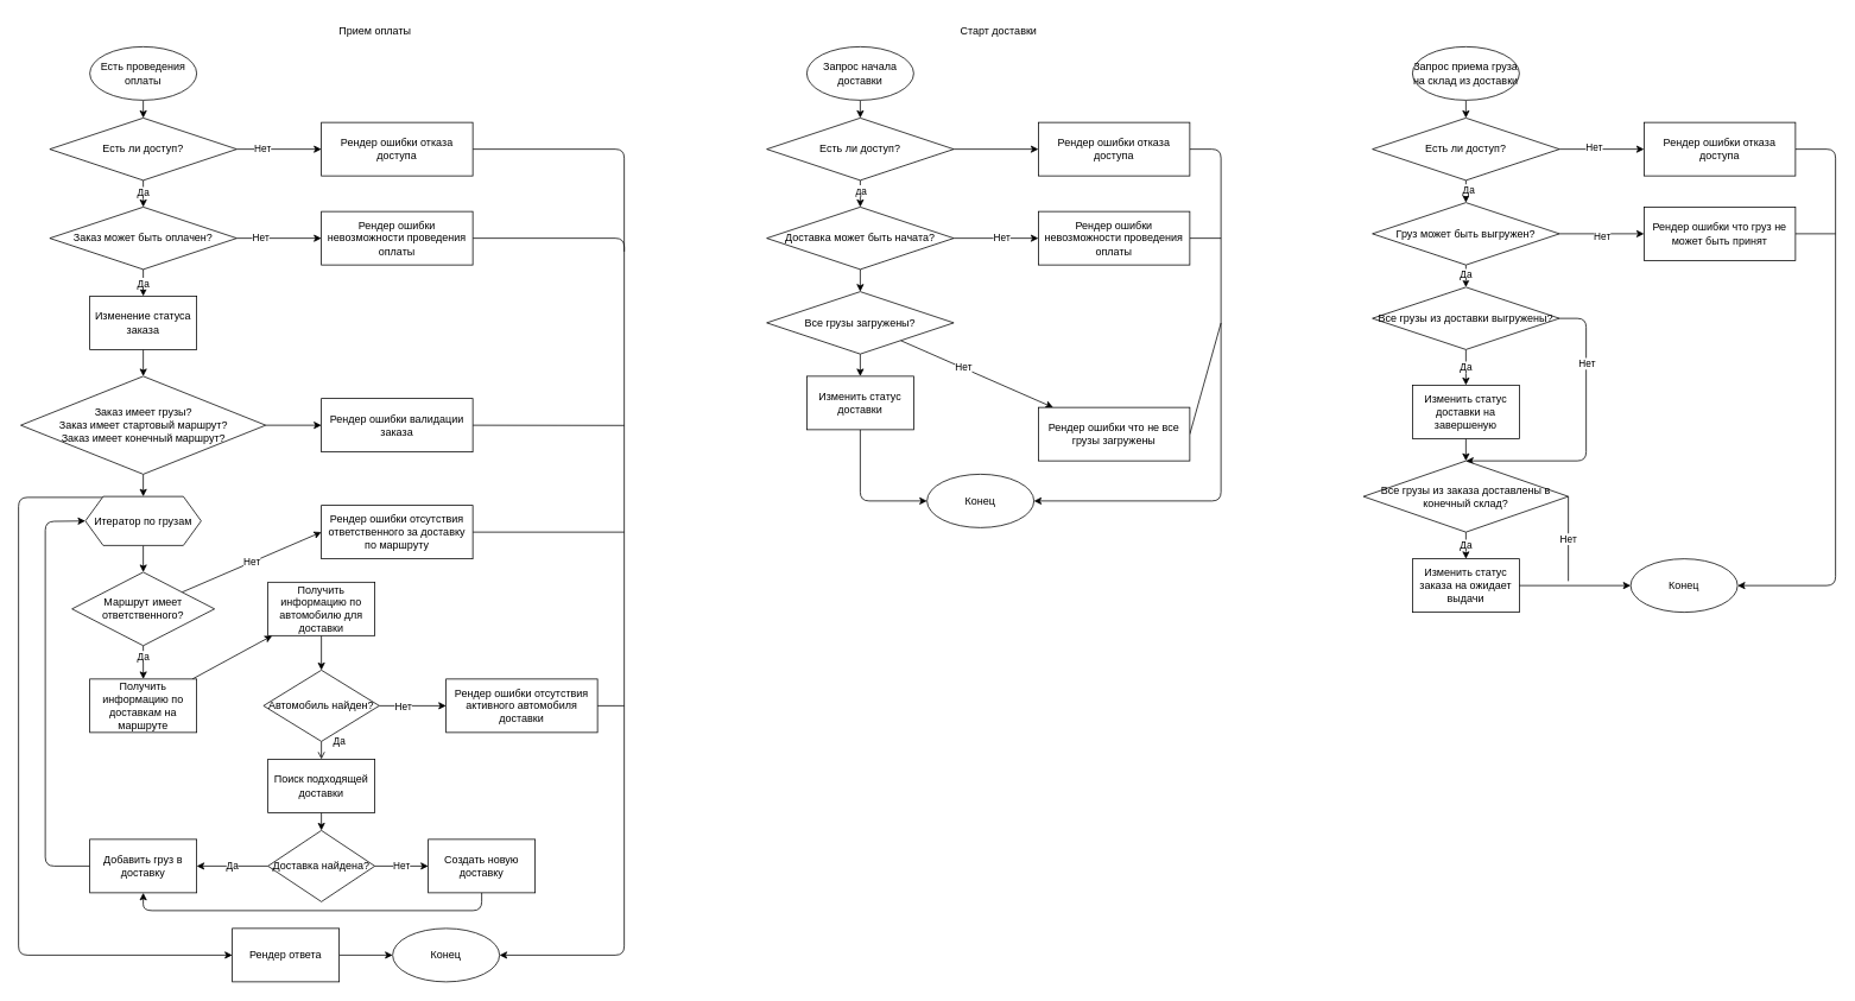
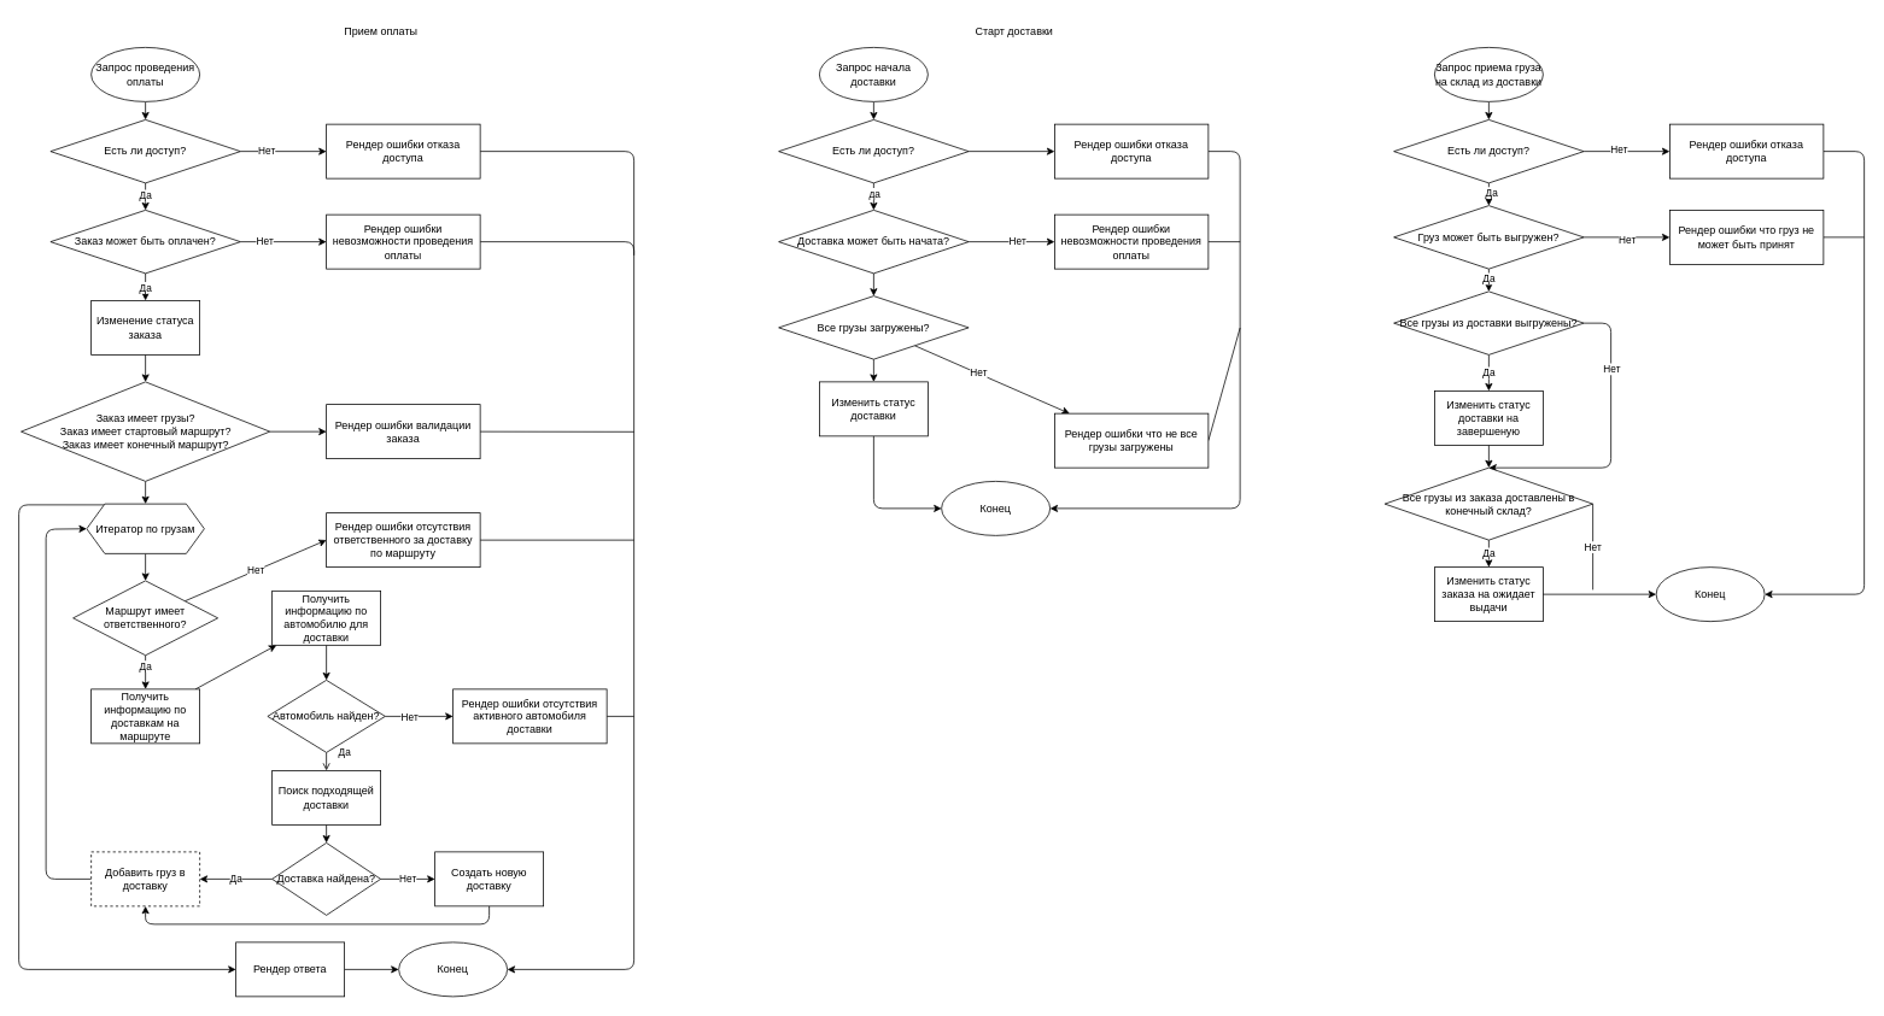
  <mxCell id="0" />
  <mxCell id="1" parent="0" />
  <mxCell id="2" value="" style="edgeStyle=none;html=1;" edge="1" parent="1" source="3" target="8"><mxGeometry relative="1" as="geometry" /></mxCell>
- <mxCell id="3" value="Есть проведения оплаты" style="ellipse;whiteSpace=wrap;html=1;" vertex="1" parent="1"><mxGeometry x="100" y="52" width="120" height="60" as="geometry" /></mxCell>
+ <mxCell id="3" value="Запрос проведения оплаты" style="ellipse;whiteSpace=wrap;html=1;" vertex="1" parent="1"><mxGeometry x="100" y="52" width="120" height="60" as="geometry" /></mxCell>
  <mxCell id="4" value="" style="edgeStyle=none;html=1;" edge="1" parent="1" source="8" target="13"><mxGeometry relative="1" as="geometry" /></mxCell>
  <mxCell id="5" value="Да" style="edgeLabel;html=1;align=center;verticalAlign=middle;resizable=0;points=[];" vertex="1" connectable="0" parent="4"><mxGeometry x="-0.136" y="-1" relative="1" as="geometry"><mxPoint as="offset" /></mxGeometry></mxCell>
  <mxCell id="6" value="" style="edgeStyle=none;html=1;" edge="1" parent="1" source="8" target="54"><mxGeometry relative="1" as="geometry" /></mxCell>
  <mxCell id="7" value="Нет" style="edgeLabel;html=1;align=center;verticalAlign=middle;resizable=0;points=[];" vertex="1" connectable="0" parent="6"><mxGeometry x="-0.418" y="2" relative="1" as="geometry"><mxPoint as="offset" /></mxGeometry></mxCell>
  <mxCell id="8" value="Есть ли доступ?" style="rhombus;whiteSpace=wrap;html=1;" vertex="1" parent="1"><mxGeometry x="55" y="132" width="210" height="70" as="geometry" /></mxCell>
  <mxCell id="9" value="" style="edgeStyle=none;html=1;" edge="1" parent="1" source="13" target="15"><mxGeometry relative="1" as="geometry" /></mxCell>
  <mxCell id="10" value="Да" style="edgeLabel;html=1;align=center;verticalAlign=middle;resizable=0;points=[];" vertex="1" connectable="0" parent="9"><mxGeometry x="0.012" y="-1" relative="1" as="geometry"><mxPoint as="offset" /></mxGeometry></mxCell>
  <mxCell id="11" value="" style="edgeStyle=none;html=1;" edge="1" parent="1" source="13" target="52"><mxGeometry relative="1" as="geometry" /></mxCell>
  <mxCell id="12" value="Нет" style="edgeLabel;html=1;align=center;verticalAlign=middle;resizable=0;points=[];" vertex="1" connectable="0" parent="11"><mxGeometry x="-0.455" y="2" relative="1" as="geometry"><mxPoint as="offset" /></mxGeometry></mxCell>
  <mxCell id="13" value="Заказ может быть оплачен?" style="rhombus;whiteSpace=wrap;html=1;" vertex="1" parent="1"><mxGeometry x="55" y="232" width="210" height="70" as="geometry" /></mxCell>
  <mxCell id="14" value="" style="edgeStyle=none;html=1;" edge="1" parent="1" source="15" target="18"><mxGeometry relative="1" as="geometry" /></mxCell>
  <mxCell id="15" value="Изменение статуса заказа" style="whiteSpace=wrap;html=1;" vertex="1" parent="1"><mxGeometry x="100" y="332" width="120" height="60" as="geometry" /></mxCell>
  <mxCell id="16" style="edgeStyle=none;html=1;entryX=0.5;entryY=0;entryDx=0;entryDy=0;" edge="1" parent="1" source="18" target="21"><mxGeometry relative="1" as="geometry" /></mxCell>
  <mxCell id="17" value="" style="edgeStyle=none;html=1;" edge="1" parent="1" source="18" target="50"><mxGeometry relative="1" as="geometry" /></mxCell>
  <mxCell id="18" value="Заказ имеет грузы?&lt;div&gt;Заказ имеет стартовый маршрут?&lt;/div&gt;&lt;div&gt;Заказ имеет конечный маршрут?&lt;/div&gt;" style="rhombus;whiteSpace=wrap;html=1;" vertex="1" parent="1"><mxGeometry x="22.5" y="422" width="275" height="110" as="geometry" /></mxCell>
  <mxCell id="19" value="" style="edgeStyle=none;html=1;" edge="1" parent="1" source="21" target="26"><mxGeometry relative="1" as="geometry" /></mxCell>
  <mxCell id="20" value="" style="edgeStyle=none;html=1;entryX=0;entryY=0.5;entryDx=0;entryDy=0;exitX=0.153;exitY=0.019;exitDx=0;exitDy=0;exitPerimeter=0;" edge="1" parent="1" source="21" target="45"><mxGeometry relative="1" as="geometry"><mxPoint x="269.999" y="584.583" as="sourcePoint" /><mxPoint x="629.793" y="653.25" as="targetPoint" /><Array as="points"><mxPoint x="20" y="558" /><mxPoint x="20" y="1072" /></Array></mxGeometry></mxCell>
  <mxCell id="21" value="Итератор по грузам" style="shape=hexagon;perimeter=hexagonPerimeter2;whiteSpace=wrap;html=1;fixedSize=1;" vertex="1" parent="1"><mxGeometry x="95" y="557" width="130" height="55" as="geometry" /></mxCell>
  <mxCell id="22" value="" style="edgeStyle=none;html=1;" edge="1" parent="1" source="26" target="30"><mxGeometry relative="1" as="geometry" /></mxCell>
  <mxCell id="23" value="Да" style="edgeLabel;html=1;align=center;verticalAlign=middle;resizable=0;points=[];" vertex="1" connectable="0" parent="22"><mxGeometry x="-0.337" y="-1" relative="1" as="geometry"><mxPoint as="offset" /></mxGeometry></mxCell>
  <mxCell id="24" style="edgeStyle=none;html=1;entryX=0;entryY=0.5;entryDx=0;entryDy=0;" edge="1" parent="1" source="26" target="56"><mxGeometry relative="1" as="geometry" /></mxCell>
  <mxCell id="25" value="Нет" style="edgeLabel;html=1;align=center;verticalAlign=middle;resizable=0;points=[];" vertex="1" connectable="0" parent="24"><mxGeometry x="-0.006" relative="1" as="geometry"><mxPoint as="offset" /></mxGeometry></mxCell>
  <mxCell id="26" value="Маршрут имеет ответственного?" style="rhombus;whiteSpace=wrap;html=1;" vertex="1" parent="1"><mxGeometry x="80" y="642" width="160" height="82.5" as="geometry" /></mxCell>
  <mxCell id="27" style="edgeStyle=none;html=1;entryX=0;entryY=0.5;entryDx=0;entryDy=0;" edge="1" parent="1" source="28" target="21"><mxGeometry relative="1" as="geometry"><Array as="points"><mxPoint x="50" y="972" /><mxPoint x="50" y="585" /></Array></mxGeometry></mxCell>
- <mxCell id="28" value="Добавить груз в доставку" style="whiteSpace=wrap;html=1;" vertex="1" parent="1"><mxGeometry x="100" y="942" width="120" height="60" as="geometry" /></mxCell>
+ <mxCell id="28" value="Добавить груз в доставку" style="whiteSpace=wrap;html=1;dashed=1;" vertex="1" parent="1"><mxGeometry x="100" y="942" width="120" height="60" as="geometry" /></mxCell>
  <mxCell id="29" value="" style="edgeStyle=none;html=1;" edge="1" parent="1" source="30" target="32"><mxGeometry relative="1" as="geometry" /></mxCell>
  <mxCell id="30" value="Получить информацию по доставкам на маршруте" style="whiteSpace=wrap;html=1;" vertex="1" parent="1"><mxGeometry x="100" y="762" width="120" height="60" as="geometry" /></mxCell>
  <mxCell id="31" value="" style="edgeStyle=none;html=1;" edge="1" parent="1" source="32" target="36"><mxGeometry relative="1" as="geometry" /></mxCell>
  <mxCell id="32" value="Получить информацию по автомобилю для доставки" style="whiteSpace=wrap;html=1;" vertex="1" parent="1"><mxGeometry x="300" y="653.25" width="120" height="60" as="geometry" /></mxCell>
  <mxCell id="33" value="Да" style="edgeStyle=none;html=1;endArrow=open;" edge="1" parent="1" source="36" target="38"><mxGeometry x="-1" y="20" relative="1" as="geometry"><mxPoint as="offset" /></mxGeometry></mxCell>
  <mxCell id="34" value="" style="edgeStyle=none;html=1;" edge="1" parent="1" source="36" target="48"><mxGeometry relative="1" as="geometry" /></mxCell>
  <mxCell id="35" value="Нет" style="edgeLabel;html=1;align=center;verticalAlign=middle;resizable=0;points=[];" vertex="1" connectable="0" parent="34"><mxGeometry x="-0.318" relative="1" as="geometry"><mxPoint as="offset" /></mxGeometry></mxCell>
  <mxCell id="36" value="Автомобиль найден?" style="rhombus;whiteSpace=wrap;html=1;" vertex="1" parent="1"><mxGeometry x="295" y="752" width="130" height="80" as="geometry" /></mxCell>
  <mxCell id="37" value="" style="edgeStyle=none;html=1;" edge="1" parent="1" source="38" target="41"><mxGeometry relative="1" as="geometry" /></mxCell>
  <mxCell id="38" value="Поиск подходящей доставки" style="whiteSpace=wrap;html=1;" vertex="1" parent="1"><mxGeometry x="300" y="852" width="120" height="60" as="geometry" /></mxCell>
  <mxCell id="39" value="Да" style="edgeStyle=none;html=1;entryX=1;entryY=0.5;entryDx=0;entryDy=0;" edge="1" parent="1" source="41" target="28"><mxGeometry relative="1" as="geometry" /></mxCell>
  <mxCell id="40" value="Нет" style="edgeStyle=none;html=1;" edge="1" parent="1" source="41" target="43"><mxGeometry relative="1" as="geometry" /></mxCell>
  <mxCell id="41" value="Доставка найдена?" style="rhombus;whiteSpace=wrap;html=1;" vertex="1" parent="1"><mxGeometry x="300" y="932" width="120" height="80" as="geometry" /></mxCell>
  <mxCell id="42" style="edgeStyle=none;html=1;entryX=0.5;entryY=1;entryDx=0;entryDy=0;" edge="1" parent="1" source="43" target="28"><mxGeometry relative="1" as="geometry"><Array as="points"><mxPoint x="540" y="1022" /><mxPoint x="160" y="1022" /></Array></mxGeometry></mxCell>
  <mxCell id="43" value="Создать новую доставку" style="whiteSpace=wrap;html=1;" vertex="1" parent="1"><mxGeometry x="480" y="942" width="120" height="60" as="geometry" /></mxCell>
  <mxCell id="44" value="" style="edgeStyle=none;html=1;" edge="1" parent="1" source="45" target="46"><mxGeometry relative="1" as="geometry" /></mxCell>
  <mxCell id="45" value="Рендер ответа" style="whiteSpace=wrap;html=1;" vertex="1" parent="1"><mxGeometry x="260" y="1042" width="120" height="60" as="geometry" /></mxCell>
  <mxCell id="46" value="Конец" style="ellipse;whiteSpace=wrap;html=1;" vertex="1" parent="1"><mxGeometry x="440" y="1042" width="120" height="60" as="geometry" /></mxCell>
  <mxCell id="47" style="edgeStyle=none;html=1;exitX=1;exitY=0.5;exitDx=0;exitDy=0;endArrow=none;endFill=0;" edge="1" parent="1" source="48"><mxGeometry relative="1" as="geometry"><mxPoint x="700" y="792" as="targetPoint" /></mxGeometry></mxCell>
  <mxCell id="48" value="Рендер ошибки отсутствия активного автомобиля доставки" style="whiteSpace=wrap;html=1;" vertex="1" parent="1"><mxGeometry x="500" y="762" width="170" height="60" as="geometry" /></mxCell>
  <mxCell id="49" style="edgeStyle=none;html=1;exitX=1;exitY=0.5;exitDx=0;exitDy=0;endArrow=none;endFill=0;" edge="1" parent="1" source="50"><mxGeometry relative="1" as="geometry"><mxPoint x="700" y="477.243" as="targetPoint" /></mxGeometry></mxCell>
  <mxCell id="50" value="Рендер ошибки валидации заказа" style="whiteSpace=wrap;html=1;" vertex="1" parent="1"><mxGeometry x="360" y="447" width="170" height="60" as="geometry" /></mxCell>
  <mxCell id="51" style="edgeStyle=none;html=1;entryX=1;entryY=0.5;entryDx=0;entryDy=0;" edge="1" parent="1" source="52" target="46"><mxGeometry relative="1" as="geometry"><Array as="points"><mxPoint x="700" y="267" /><mxPoint x="700" y="1072" /></Array></mxGeometry></mxCell>
  <mxCell id="52" value="Рендер ошибки невозможности проведения оплаты" style="whiteSpace=wrap;html=1;" vertex="1" parent="1"><mxGeometry x="360" y="237" width="170" height="60" as="geometry" /></mxCell>
  <mxCell id="53" style="edgeStyle=none;html=1;endArrow=none;endFill=0;" edge="1" parent="1" source="54"><mxGeometry relative="1" as="geometry"><mxPoint x="700" y="282" as="targetPoint" /><Array as="points"><mxPoint x="700" y="167" /></Array></mxGeometry></mxCell>
  <mxCell id="54" value="Рендер ошибки отказа доступа" style="whiteSpace=wrap;html=1;" vertex="1" parent="1"><mxGeometry x="360" y="137" width="170" height="60" as="geometry" /></mxCell>
  <mxCell id="55" style="edgeStyle=none;html=1;endArrow=none;endFill=0;" edge="1" parent="1" source="56"><mxGeometry relative="1" as="geometry"><mxPoint x="700" y="597" as="targetPoint" /></mxGeometry></mxCell>
  <mxCell id="56" value="Рендер ошибки отсутствия ответственного за доставку по маршруту" style="whiteSpace=wrap;html=1;" vertex="1" parent="1"><mxGeometry x="360" y="567" width="170" height="60" as="geometry" /></mxCell>
  <mxCell id="57" value="" style="edgeStyle=none;html=1;" edge="1" parent="1" source="58" target="62"><mxGeometry relative="1" as="geometry" /></mxCell>
  <mxCell id="58" value="Запрос начала доставки" style="ellipse;whiteSpace=wrap;html=1;" vertex="1" parent="1"><mxGeometry x="905" y="52" width="120" height="60" as="geometry" /></mxCell>
  <mxCell id="59" value="" style="edgeStyle=none;html=1;" edge="1" parent="1" source="62" target="70"><mxGeometry relative="1" as="geometry" /></mxCell>
  <mxCell id="60" value="" style="edgeStyle=none;html=1;" edge="1" parent="1" source="62" target="66"><mxGeometry relative="1" as="geometry" /></mxCell>
  <mxCell id="61" value="да" style="edgeLabel;html=1;align=center;verticalAlign=middle;resizable=0;points=[];" vertex="1" connectable="0" parent="60"><mxGeometry x="-0.263" relative="1" as="geometry"><mxPoint as="offset" /></mxGeometry></mxCell>
  <mxCell id="62" value="Есть ли доступ?" style="rhombus;whiteSpace=wrap;html=1;" vertex="1" parent="1"><mxGeometry x="860" y="132" width="210" height="70" as="geometry" /></mxCell>
  <mxCell id="63" value="" style="edgeStyle=none;html=1;" edge="1" parent="1" source="66" target="68"><mxGeometry relative="1" as="geometry" /></mxCell>
  <mxCell id="64" value="Нет" style="edgeLabel;html=1;align=center;verticalAlign=middle;resizable=0;points=[];" vertex="1" connectable="0" parent="63"><mxGeometry x="0.121" y="2" relative="1" as="geometry"><mxPoint as="offset" /></mxGeometry></mxCell>
  <mxCell id="65" value="" style="edgeStyle=none;html=1;" edge="1" parent="1" source="66" target="74"><mxGeometry relative="1" as="geometry" /></mxCell>
  <mxCell id="66" value="Доставка может быть начата?" style="rhombus;whiteSpace=wrap;html=1;" vertex="1" parent="1"><mxGeometry x="860" y="232" width="210" height="70" as="geometry" /></mxCell>
  <mxCell id="67" style="edgeStyle=none;html=1;endArrow=none;endFill=0;" edge="1" parent="1" source="68"><mxGeometry relative="1" as="geometry"><mxPoint x="1370" y="267" as="targetPoint" /></mxGeometry></mxCell>
  <mxCell id="68" value="Рендер ошибки невозможности проведения оплаты" style="whiteSpace=wrap;html=1;" vertex="1" parent="1"><mxGeometry x="1165" y="237" width="170" height="60" as="geometry" /></mxCell>
  <mxCell id="69" style="edgeStyle=none;html=1;exitX=1;exitY=0.5;exitDx=0;exitDy=0;entryX=1;entryY=0.5;entryDx=0;entryDy=0;" edge="1" parent="1" source="70" target="79"><mxGeometry relative="1" as="geometry"><Array as="points"><mxPoint x="1370" y="167" /><mxPoint x="1370" y="562" /></Array></mxGeometry></mxCell>
  <mxCell id="70" value="Рендер ошибки отказа доступа" style="whiteSpace=wrap;html=1;" vertex="1" parent="1"><mxGeometry x="1165" y="137" width="170" height="60" as="geometry" /></mxCell>
  <mxCell id="71" value="" style="edgeStyle=none;html=1;" edge="1" parent="1" source="74" target="76"><mxGeometry relative="1" as="geometry" /></mxCell>
  <mxCell id="72" value="Нет" style="edgeLabel;html=1;align=center;verticalAlign=middle;resizable=0;points=[];" vertex="1" connectable="0" parent="71"><mxGeometry x="-0.189" y="1" relative="1" as="geometry"><mxPoint as="offset" /></mxGeometry></mxCell>
  <mxCell id="73" value="" style="edgeStyle=none;html=1;" edge="1" parent="1" source="74" target="78"><mxGeometry relative="1" as="geometry" /></mxCell>
  <mxCell id="74" value="Все грузы загружены?" style="rhombus;whiteSpace=wrap;html=1;" vertex="1" parent="1"><mxGeometry x="860" y="327" width="210" height="70" as="geometry" /></mxCell>
  <mxCell id="75" style="edgeStyle=none;html=1;exitX=1;exitY=0.5;exitDx=0;exitDy=0;endArrow=none;endFill=0;" edge="1" parent="1" source="76"><mxGeometry relative="1" as="geometry"><mxPoint x="1370" y="362.182" as="targetPoint" /></mxGeometry></mxCell>
  <mxCell id="76" value="Рендер ошибки что не все грузы загружены" style="whiteSpace=wrap;html=1;" vertex="1" parent="1"><mxGeometry x="1165" y="457" width="170" height="60" as="geometry" /></mxCell>
  <mxCell id="77" style="edgeStyle=none;html=1;entryX=0;entryY=0.5;entryDx=0;entryDy=0;" edge="1" parent="1" source="78" target="79"><mxGeometry relative="1" as="geometry"><Array as="points"><mxPoint x="965" y="562" /></Array></mxGeometry></mxCell>
  <mxCell id="78" value="Изменить статус доставки" style="whiteSpace=wrap;html=1;" vertex="1" parent="1"><mxGeometry x="905" y="422" width="120" height="60" as="geometry" /></mxCell>
  <mxCell id="79" value="Конец" style="ellipse;whiteSpace=wrap;html=1;" vertex="1" parent="1"><mxGeometry x="1040" y="532" width="120" height="60" as="geometry" /></mxCell>
  <mxCell id="80" value="Старт доставки" style="text;html=1;align=center;verticalAlign=middle;resizable=0;points=[];autosize=1;strokeColor=none;fillColor=none;" vertex="1" parent="1"><mxGeometry x="1065" y="20" width="110" height="30" as="geometry" /></mxCell>
  <mxCell id="81" value="Прием оплаты" style="text;html=1;align=center;verticalAlign=middle;resizable=0;points=[];autosize=1;strokeColor=none;fillColor=none;" vertex="1" parent="1"><mxGeometry x="365" y="20" width="110" height="30" as="geometry" /></mxCell>
  <mxCell id="82" value="" style="edgeStyle=none;html=1;" edge="1" parent="1" source="83" target="88"><mxGeometry relative="1" as="geometry" /></mxCell>
  <mxCell id="83" value="Запрос приема груза на склад из доставки" style="ellipse;whiteSpace=wrap;html=1;" vertex="1" parent="1"><mxGeometry x="1585" y="52" width="120" height="60" as="geometry" /></mxCell>
  <mxCell id="84" value="" style="edgeStyle=none;html=1;" edge="1" parent="1" source="88" target="90"><mxGeometry relative="1" as="geometry" /></mxCell>
  <mxCell id="85" value="Нет" style="edgeLabel;html=1;align=center;verticalAlign=middle;resizable=0;points=[];" vertex="1" connectable="0" parent="84"><mxGeometry x="-0.197" y="3" relative="1" as="geometry"><mxPoint as="offset" /></mxGeometry></mxCell>
  <mxCell id="86" value="" style="edgeStyle=none;html=1;" edge="1" parent="1" source="88" target="95"><mxGeometry relative="1" as="geometry" /></mxCell>
  <mxCell id="87" value="Да" style="edgeLabel;html=1;align=center;verticalAlign=middle;resizable=0;points=[];" vertex="1" connectable="0" parent="86"><mxGeometry x="-0.232" y="2" relative="1" as="geometry"><mxPoint as="offset" /></mxGeometry></mxCell>
  <mxCell id="88" value="Есть ли доступ?" style="rhombus;whiteSpace=wrap;html=1;" vertex="1" parent="1"><mxGeometry x="1540" y="132" width="210" height="70" as="geometry" /></mxCell>
  <mxCell id="89" style="edgeStyle=none;html=1;entryX=1;entryY=0.5;entryDx=0;entryDy=0;" edge="1" parent="1" source="90" target="109"><mxGeometry relative="1" as="geometry"><Array as="points"><mxPoint x="2060" y="167" /><mxPoint x="2060" y="657" /></Array></mxGeometry></mxCell>
  <mxCell id="90" value="Рендер ошибки отказа доступа" style="whiteSpace=wrap;html=1;" vertex="1" parent="1"><mxGeometry x="1845" y="137" width="170" height="60" as="geometry" /></mxCell>
  <mxCell id="91" value="" style="edgeStyle=none;html=1;" edge="1" parent="1" source="95" target="97"><mxGeometry relative="1" as="geometry" /></mxCell>
  <mxCell id="92" value="Нет" style="edgeLabel;html=1;align=center;verticalAlign=middle;resizable=0;points=[];" vertex="1" connectable="0" parent="91"><mxGeometry x="-0.005" y="-2" relative="1" as="geometry"><mxPoint as="offset" /></mxGeometry></mxCell>
  <mxCell id="93" value="" style="edgeStyle=none;html=1;" edge="1" parent="1" source="95" target="101"><mxGeometry relative="1" as="geometry" /></mxCell>
  <mxCell id="94" value="Да" style="edgeLabel;html=1;align=center;verticalAlign=middle;resizable=0;points=[];" vertex="1" connectable="0" parent="93"><mxGeometry x="-0.171" y="-1" relative="1" as="geometry"><mxPoint as="offset" /></mxGeometry></mxCell>
  <mxCell id="95" value="Груз может быть выгружен?" style="rhombus;whiteSpace=wrap;html=1;" vertex="1" parent="1"><mxGeometry x="1540" y="227" width="210" height="70" as="geometry" /></mxCell>
  <mxCell id="96" style="edgeStyle=none;html=1;endArrow=none;endFill=0;" edge="1" parent="1" source="97"><mxGeometry relative="1" as="geometry"><mxPoint x="2060" y="262" as="targetPoint" /></mxGeometry></mxCell>
  <mxCell id="97" value="Рендер ошибки что груз не может быть принят" style="whiteSpace=wrap;html=1;" vertex="1" parent="1"><mxGeometry x="1845" y="232" width="170" height="60" as="geometry" /></mxCell>
  <mxCell id="98" value="Да" style="edgeStyle=none;html=1;" edge="1" parent="1" source="101" target="103"><mxGeometry relative="1" as="geometry" /></mxCell>
  <mxCell id="99" style="edgeStyle=none;html=1;entryX=0.5;entryY=0;entryDx=0;entryDy=0;" edge="1" parent="1" source="101" target="107"><mxGeometry relative="1" as="geometry"><Array as="points"><mxPoint x="1780" y="357" /><mxPoint x="1780" y="517" /></Array></mxGeometry></mxCell>
  <mxCell id="100" value="Нет" style="edgeLabel;html=1;align=center;verticalAlign=middle;resizable=0;points=[];" vertex="1" connectable="0" parent="99"><mxGeometry x="-0.505" relative="1" as="geometry"><mxPoint as="offset" /></mxGeometry></mxCell>
  <mxCell id="101" value="Все грузы из доставки выгружены?" style="rhombus;whiteSpace=wrap;html=1;" vertex="1" parent="1"><mxGeometry x="1540" y="322" width="210" height="70" as="geometry" /></mxCell>
  <mxCell id="102" value="" style="edgeStyle=none;html=1;" edge="1" parent="1" source="103" target="107"><mxGeometry relative="1" as="geometry" /></mxCell>
  <mxCell id="103" value="Изменить статус доставки на завершеную" style="whiteSpace=wrap;html=1;" vertex="1" parent="1"><mxGeometry x="1585" y="432" width="120" height="60" as="geometry" /></mxCell>
  <mxCell id="104" value="Да" style="edgeStyle=none;html=1;" edge="1" parent="1" source="107" target="108"><mxGeometry relative="1" as="geometry" /></mxCell>
  <mxCell id="105" style="edgeStyle=none;html=1;exitX=1;exitY=0.5;exitDx=0;exitDy=0;endArrow=none;endFill=0;" edge="1" parent="1" source="107"><mxGeometry relative="1" as="geometry"><mxPoint x="1760" y="652" as="targetPoint" /></mxGeometry></mxCell>
  <mxCell id="106" value="Нет" style="edgeLabel;html=1;align=center;verticalAlign=middle;resizable=0;points=[];" vertex="1" connectable="0" parent="105"><mxGeometry x="-0.019" y="-1" relative="1" as="geometry"><mxPoint as="offset" /></mxGeometry></mxCell>
  <mxCell id="107" value="Все грузы из заказа доставлены в конечный склад?" style="rhombus;whiteSpace=wrap;html=1;" vertex="1" parent="1"><mxGeometry x="1530" y="517" width="230" height="80" as="geometry" /></mxCell>
  <mxCell id="108" value="Изменить статус заказа на ожидает выдачи" style="whiteSpace=wrap;html=1;" vertex="1" parent="1"><mxGeometry x="1585" y="627" width="120" height="60" as="geometry" /></mxCell>
  <mxCell id="109" value="Конец" style="ellipse;whiteSpace=wrap;html=1;" vertex="1" parent="1"><mxGeometry x="1830" y="627" width="120" height="60" as="geometry" /></mxCell>
  <mxCell id="110" style="edgeStyle=none;html=1;entryX=0;entryY=0.5;entryDx=0;entryDy=0;" edge="1" parent="1" source="108" target="109"><mxGeometry relative="1" as="geometry" /></mxCell>
